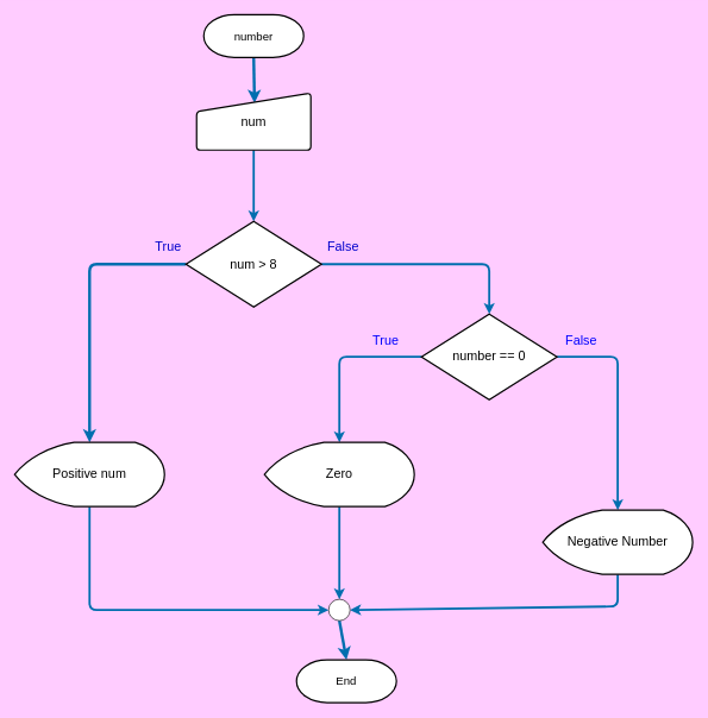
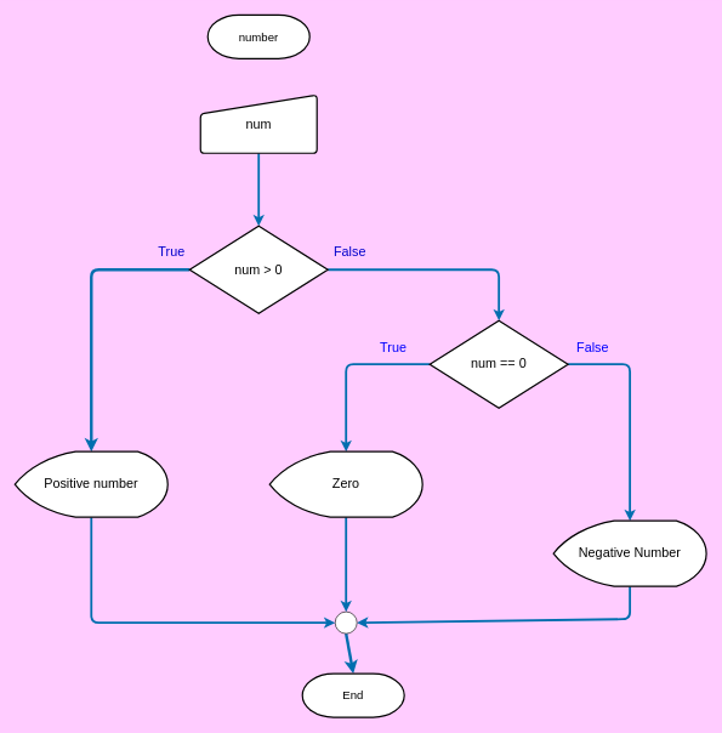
  <mxCell id="0" />
  <mxCell id="1" parent="0" />
- <mxCell id="2" style="edgeStyle=none;html=1;exitX=0.5;exitY=1;exitDx=0;exitDy=0;exitPerimeter=0;entryX=0.507;entryY=0.174;entryDx=0;entryDy=0;entryPerimeter=0;fontSize=18;strokeWidth=4;fillColor=#1ba1e2;strokeColor=#006EAF;" edge="1" parent="1" source="3" target="5"><mxGeometry relative="1" as="geometry" /></mxCell>
  <mxCell id="3" value="&lt;font size=&quot;3&quot;&gt;number&lt;/font&gt;" style="strokeWidth=2;html=1;shape=mxgraph.flowchart.terminator;whiteSpace=wrap;" vertex="1" parent="1"><mxGeometry x="285" y="20" width="140" height="60" as="geometry" /></mxCell>
  <mxCell id="4" style="edgeStyle=none;html=1;exitX=0.5;exitY=1;exitDx=0;exitDy=0;entryX=0.5;entryY=0;entryDx=0;entryDy=0;entryPerimeter=0;fontSize=18;strokeWidth=3;fillColor=#1ba1e2;strokeColor=#006EAF;" edge="1" parent="1" source="5" target="8"><mxGeometry relative="1" as="geometry" /></mxCell>
  <mxCell id="5" value="num" style="html=1;strokeWidth=2;shape=manualInput;whiteSpace=wrap;rounded=1;size=26;arcSize=11;fontSize=18;" vertex="1" parent="1"><mxGeometry x="275" y="130" width="160" height="80" as="geometry" /></mxCell>
  <mxCell id="6" style="edgeStyle=none;html=1;exitX=1;exitY=0.5;exitDx=0;exitDy=0;exitPerimeter=0;entryX=0.5;entryY=0;entryDx=0;entryDy=0;entryPerimeter=0;fontSize=18;fillColor=#1ba1e2;strokeColor=#006EAF;strokeWidth=3;" edge="1" parent="1" source="8" target="11"><mxGeometry relative="1" as="geometry"><Array as="points"><mxPoint x="685" y="370" /></Array></mxGeometry></mxCell>
  <mxCell id="7" style="edgeStyle=none;html=1;exitX=0;exitY=0.5;exitDx=0;exitDy=0;exitPerimeter=0;entryX=0.5;entryY=0;entryDx=0;entryDy=0;entryPerimeter=0;fontSize=18;fillColor=#1ba1e2;strokeColor=#006EAF;strokeWidth=4;" edge="1" parent="1" source="8" target="13"><mxGeometry relative="1" as="geometry"><Array as="points"><mxPoint x="125" y="370" /></Array></mxGeometry></mxCell>
- <mxCell id="8" value="num &amp;gt; 8" style="strokeWidth=2;html=1;shape=mxgraph.flowchart.decision;whiteSpace=wrap;fontSize=18;" vertex="1" parent="1"><mxGeometry x="260" y="310" width="190" height="120" as="geometry" /></mxCell>
+ <mxCell id="8" value="num &amp;gt; 0" style="strokeWidth=2;html=1;shape=mxgraph.flowchart.decision;whiteSpace=wrap;fontSize=18;" vertex="1" parent="1"><mxGeometry x="260" y="310" width="190" height="120" as="geometry" /></mxCell>
  <mxCell id="9" style="edgeStyle=none;html=1;exitX=1;exitY=0.5;exitDx=0;exitDy=0;exitPerimeter=0;entryX=0.5;entryY=0;entryDx=0;entryDy=0;entryPerimeter=0;fontSize=18;fillColor=#1ba1e2;strokeColor=#006EAF;strokeWidth=3;" edge="1" parent="1" source="11" target="17"><mxGeometry relative="1" as="geometry"><Array as="points"><mxPoint x="865" y="500" /></Array></mxGeometry></mxCell>
  <mxCell id="10" style="edgeStyle=none;html=1;exitX=0;exitY=0.5;exitDx=0;exitDy=0;exitPerimeter=0;entryX=0.5;entryY=0;entryDx=0;entryDy=0;entryPerimeter=0;fontSize=18;fillColor=#1ba1e2;strokeColor=#006EAF;strokeWidth=3;" edge="1" parent="1" source="11" target="15"><mxGeometry relative="1" as="geometry"><Array as="points"><mxPoint x="475" y="500" /></Array></mxGeometry></mxCell>
- <mxCell id="11" value="number == 0" style="strokeWidth=2;html=1;shape=mxgraph.flowchart.decision;whiteSpace=wrap;fontSize=18;" vertex="1" parent="1"><mxGeometry x="590" y="440" width="190" height="120" as="geometry" /></mxCell>
+ <mxCell id="11" value="num == 0" style="strokeWidth=2;html=1;shape=mxgraph.flowchart.decision;whiteSpace=wrap;fontSize=18;" vertex="1" parent="1"><mxGeometry x="590" y="440" width="190" height="120" as="geometry" /></mxCell>
  <mxCell id="12" style="edgeStyle=none;html=1;exitX=0.5;exitY=1;exitDx=0;exitDy=0;exitPerimeter=0;entryX=0;entryY=0.5;entryDx=0;entryDy=0;fontSize=18;fillColor=#1ba1e2;strokeColor=#006EAF;strokeWidth=3;" edge="1" parent="1" source="13" target="19"><mxGeometry relative="1" as="geometry"><Array as="points"><mxPoint x="125" y="855" /></Array></mxGeometry></mxCell>
- <mxCell id="13" value="&lt;span&gt;Positive num&lt;/span&gt;" style="strokeWidth=2;html=1;shape=mxgraph.flowchart.display;whiteSpace=wrap;fontSize=18;" vertex="1" parent="1"><mxGeometry x="20" y="620" width="210" height="90" as="geometry" /></mxCell>
+ <mxCell id="13" value="&lt;span&gt;Positive number&lt;/span&gt;" style="strokeWidth=2;html=1;shape=mxgraph.flowchart.display;whiteSpace=wrap;fontSize=18;" vertex="1" parent="1"><mxGeometry x="20" y="620" width="210" height="90" as="geometry" /></mxCell>
  <mxCell id="14" style="edgeStyle=none;html=1;exitX=0.5;exitY=1;exitDx=0;exitDy=0;exitPerimeter=0;entryX=0.5;entryY=0;entryDx=0;entryDy=0;fontSize=18;strokeWidth=3;strokeColor=#006EAF;fillColor=#1ba1e2;" edge="1" parent="1" source="15" target="19"><mxGeometry relative="1" as="geometry" /></mxCell>
  <mxCell id="15" value="Zero" style="strokeWidth=2;html=1;shape=mxgraph.flowchart.display;whiteSpace=wrap;fontSize=18;" vertex="1" parent="1"><mxGeometry x="370" y="620" width="210" height="90" as="geometry" /></mxCell>
  <mxCell id="16" style="edgeStyle=none;html=1;exitX=0.5;exitY=1;exitDx=0;exitDy=0;exitPerimeter=0;entryX=1;entryY=0.5;entryDx=0;entryDy=0;fontSize=18;fillColor=#1ba1e2;strokeColor=#006EAF;strokeWidth=3;" edge="1" parent="1" source="17" target="19"><mxGeometry relative="1" as="geometry"><Array as="points"><mxPoint x="865" y="850" /></Array></mxGeometry></mxCell>
  <mxCell id="17" value="Negative Number" style="strokeWidth=2;html=1;shape=mxgraph.flowchart.display;whiteSpace=wrap;fontSize=18;" vertex="1" parent="1"><mxGeometry x="760" y="715" width="210" height="90" as="geometry" /></mxCell>
  <mxCell id="18" style="edgeStyle=none;html=1;exitX=0.5;exitY=1;exitDx=0;exitDy=0;entryX=0.5;entryY=0;entryDx=0;entryDy=0;entryPerimeter=0;fontSize=18;fillColor=#1ba1e2;strokeColor=#006EAF;strokeWidth=4;" edge="1" parent="1" source="19" target="20"><mxGeometry relative="1" as="geometry" /></mxCell>
  <mxCell id="19" value="" style="ellipse;whiteSpace=wrap;html=1;aspect=fixed;fontSize=18;" vertex="1" parent="1"><mxGeometry x="460" y="840" width="30" height="30" as="geometry" /></mxCell>
  <mxCell id="20" value="&lt;font size=&quot;3&quot;&gt;End&lt;/font&gt;" style="strokeWidth=2;html=1;shape=mxgraph.flowchart.terminator;whiteSpace=wrap;" vertex="1" parent="1"><mxGeometry x="415" y="925" width="140" height="60" as="geometry" /></mxCell>
  <mxCell id="21" value="&lt;font color=&quot;#0000cc&quot;&gt;True&lt;/font&gt;" style="text;html=1;resizable=0;autosize=1;align=center;verticalAlign=middle;points=[];fillColor=none;strokeColor=none;rounded=0;fontSize=18;" vertex="1" parent="1"><mxGeometry x="210" y="330" width="50" height="30" as="geometry" /></mxCell>
  <mxCell id="22" value="&lt;font color=&quot;#0000cc&quot;&gt;False&lt;/font&gt;" style="text;html=1;resizable=0;autosize=1;align=center;verticalAlign=middle;points=[];fillColor=none;rounded=0;fontSize=18;" vertex="1" parent="1"><mxGeometry x="450" y="330" width="60" height="30" as="geometry" /></mxCell>
  <mxCell id="23" value="&lt;span style=&quot;font-family: &amp;#34;helvetica&amp;#34; ; font-size: 18px ; font-style: normal ; font-weight: 400 ; letter-spacing: normal ; text-align: center ; text-indent: 0px ; text-transform: none ; word-spacing: 0px ; display: inline ; float: none&quot;&gt;&lt;font color=&quot;#0000ff&quot;&gt;True&lt;/font&gt;&lt;/span&gt;" style="text;whiteSpace=wrap;html=1;fontSize=18;" vertex="1" parent="1"><mxGeometry x="520" y="460" width="60" height="40" as="geometry" /></mxCell>
  <mxCell id="24" value="&lt;span style=&quot;font-family: &amp;#34;helvetica&amp;#34; ; font-size: 18px ; font-style: normal ; font-weight: 400 ; letter-spacing: normal ; text-align: center ; text-indent: 0px ; text-transform: none ; word-spacing: 0px ; display: inline ; float: none&quot;&gt;&lt;font color=&quot;#0000ff&quot;&gt;False&lt;/font&gt;&lt;/span&gt;" style="text;whiteSpace=wrap;html=1;fontSize=18;" vertex="1" parent="1"><mxGeometry x="790" y="460" width="70" height="40" as="geometry" /></mxCell>
